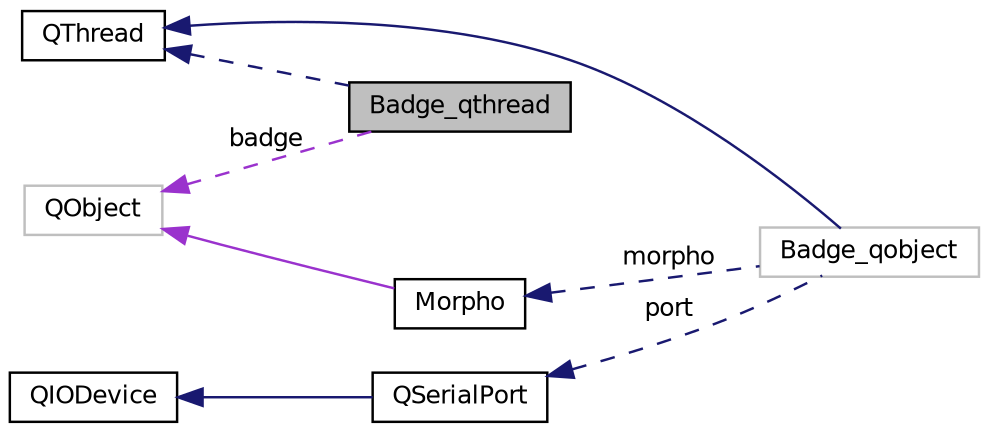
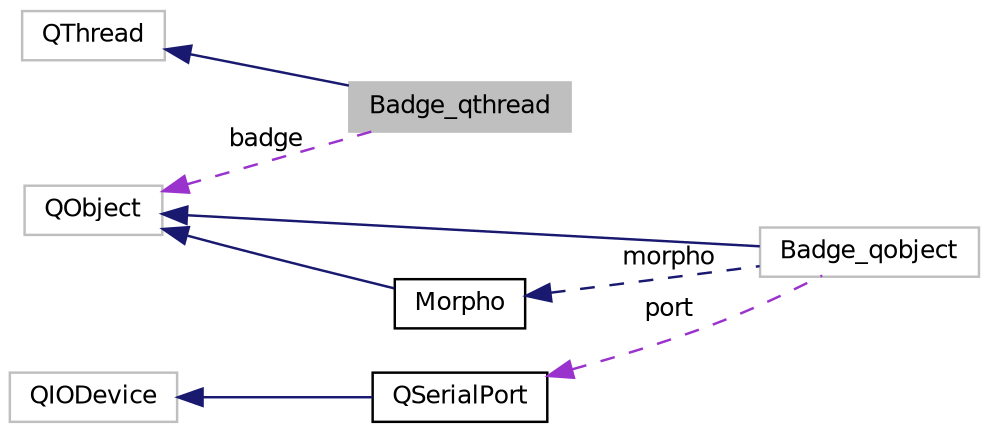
  digraph {
    rankdir=LR
    node [color=grey75 fillcolor=white fontname=Helvetica fontsize=10 shape=record style=filled]
    edge [color=midnightblue dir=back fontname=Helvetica fontsize=10 labelfontname=Helvetica labelfontsize=10 style=solid]
-   n1 [color=black fillcolor=grey75 fontcolor=black height=0.2 label=Badge_qthread width=0.4]
-   n2 [color=black height=0.2 label=QThread width=0.4]
+   n1 [fillcolor=grey75 fontcolor=black height=0.2 label=Badge_qthread width=0.4]
+   n2 [height=0.2 label=QThread width=0.4]
    n3 [height=0.2 label=Badge_qobject width=0.4]
    n4 [height=0.2 label=QObject width=0.4]
    n5 [color=black height=0.2 label=Morpho width=0.4]
    n6 [color=black height=0.2 label=QSerialPort width=0.4]
-   n7 [color=black height=0.2 label=QIODevice width=0.4]
-   n2 -> n1 [style=dashed]
+   n7 [height=0.2 label=QIODevice width=0.4]
+   n2 -> n1
    n4 -> n1 [color=darkorchid3 label=" badge" style=dashed]
-   n2 -> n3
-   n4 -> n5 [color=darkorchid3]
+   n4 -> n3
+   n4 -> n5
    n5 -> n3 [label=" morpho" style=dashed]
-   n6 -> n3 [label=" port" style=dashed]
+   n6 -> n3 [color=darkorchid3 label=" port" style=dashed]
    n7 -> n6
  }
